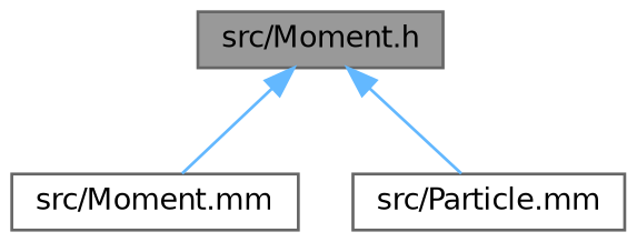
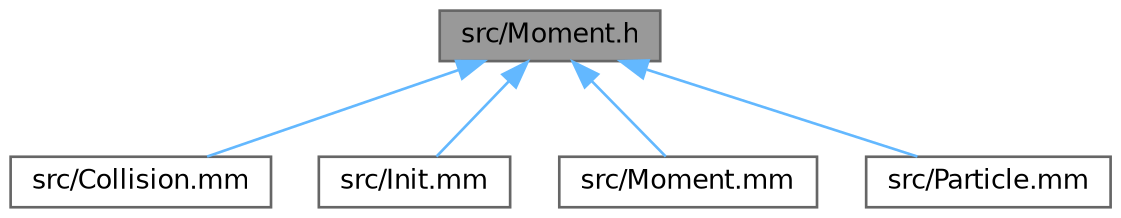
  digraph {
    node [color=grey40 fillcolor=white fontname=Helvetica fontsize=10 shape=box style=filled]
    edge [color=steelblue1 dir=back fontname=Helvetica fontsize=10 labelfontname=Helvetica labelfontsize=10 style=solid]
    n1 [color=gray40 fillcolor=grey60 fontcolor=black height=0.2 label="src/Moment.h" width=0.4]
+   n2 [height=0.2 label="src/Collision.mm" width=0.4]
+   n3 [height=0.2 label="src/Init.mm" width=0.4]
    n4 [height=0.2 label="src/Moment.mm" width=0.4]
    n5 [height=0.2 label="src/Particle.mm" width=0.4]
+   n1 -> n2
+   n1 -> n3
    n1 -> n4
    n1 -> n5
  }
